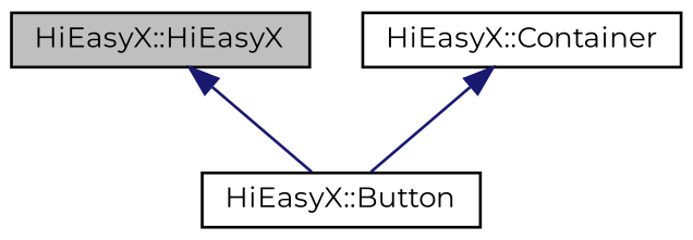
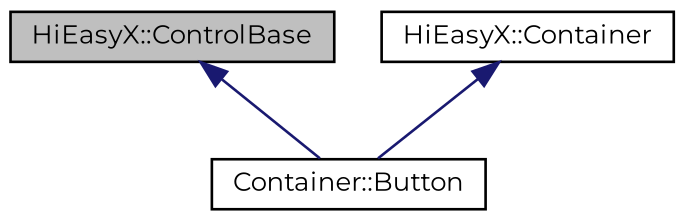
  digraph {
    fontname=Montserrat
    node [color=black fillcolor=white fontname=Montserrat fontsize=10 shape=record style=filled]
    edge [color=midnightblue dir=back fontname=Montserrat fontsize=10 labelfontname=Helvetica labelfontsize=10 style=solid]
-   n1 [fillcolor=grey75 fontcolor=black height=0.2 label="HiEasyX::HiEasyX" width=0.4]
-   n2 [height=0.2 label="HiEasyX::Button" width=0.4]
+   n1 [fillcolor=grey75 fontcolor=black height=0.2 label="HiEasyX::ControlBase" width=0.4]
+   n2 [height=0.2 label="Container::Button" width=0.4]
    n3 [height=0.2 label="HiEasyX::Container" width=0.4]
    n1 -> n2
    n3 -> n2
  }
